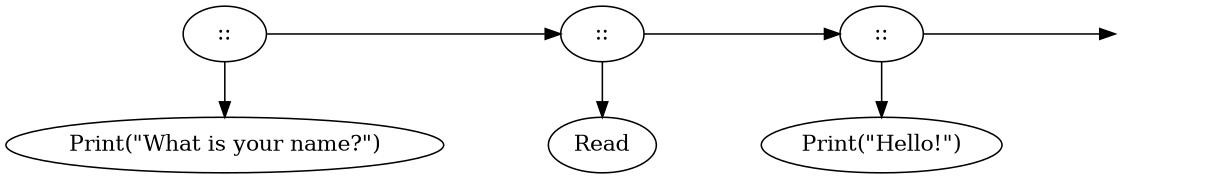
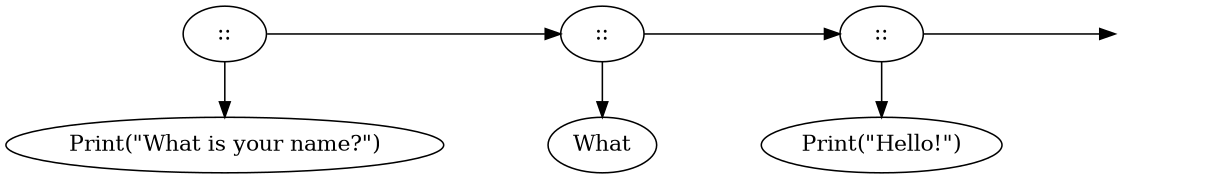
  digraph {
    rankdir=LR
    n1 [label="::"]
    n2 [label="Print(\"What is your name?\")"]
    n3 [label="::"]
-   n4 [label=Read]
+   n4 [label=What]
    n5 [label="::"]
    n6 [label="Print(\"Hello!\")"]
    n7 [label=Nil style=invis]
    n8 [label=Stop style=invis]
    subgraph sub_1 {
      rank=same
      n1
      n2
    }
    subgraph sub_2 {
      rank=same
      n3
      n4
    }
    subgraph sub_3 {
      rank=same
      n5
      n6
    }
    n1 -> n2
    n1 -> n3
    n2 -> n4 [label=next style=invis]
    n3 -> n4
    n3 -> n5
    n4 -> n6 [label=next style=invis]
    n5 -> n6
    n5 -> n7
    n6 -> n8 [label=next style=invis]
  }
